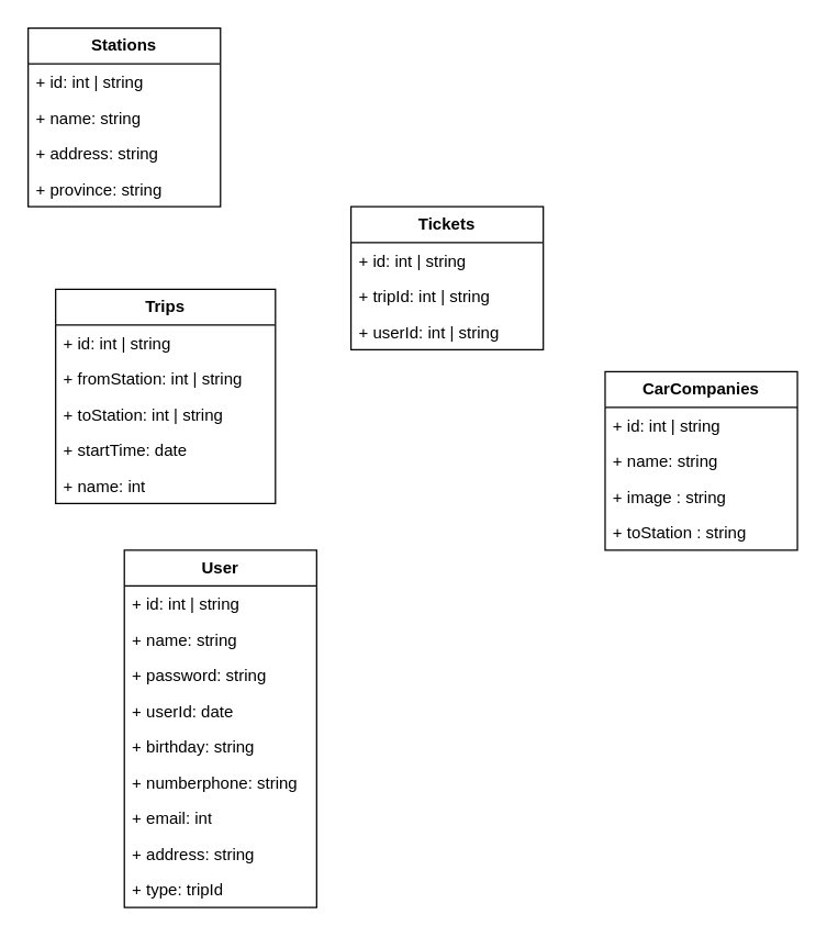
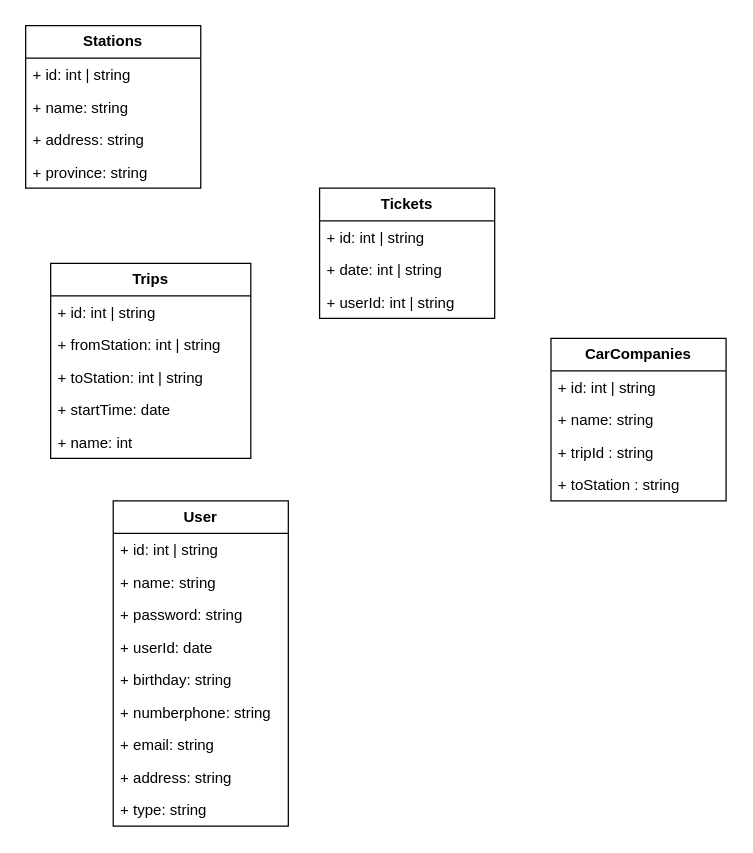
  <mxCell id="0" />
  <mxCell id="1" parent="0" />
  <mxCell id="2" value="&lt;b style=&quot;border-color: var(--border-color);&quot;&gt;CarCompanies&lt;/b&gt;" style="swimlane;fontStyle=0;childLayout=stackLayout;horizontal=1;startSize=26;fillColor=none;horizontalStack=0;resizeParent=1;resizeParentMax=0;resizeLast=0;collapsible=1;marginBottom=0;whiteSpace=wrap;html=1;" vertex="1" parent="1"><mxGeometry x="440" y="270" width="140" height="130" as="geometry" /></mxCell>
  <mxCell id="3" value="+ id: int | string" style="text;strokeColor=none;fillColor=none;align=left;verticalAlign=top;spacingLeft=4;spacingRight=4;overflow=hidden;rotatable=0;points=[[0,0.5],[1,0.5]];portConstraint=eastwest;whiteSpace=wrap;html=1;" vertex="1" parent="2"><mxGeometry y="26" width="140" height="26" as="geometry" /></mxCell>
  <mxCell id="4" value="+ name: string" style="text;strokeColor=none;fillColor=none;align=left;verticalAlign=top;spacingLeft=4;spacingRight=4;overflow=hidden;rotatable=0;points=[[0,0.5],[1,0.5]];portConstraint=eastwest;whiteSpace=wrap;html=1;" vertex="1" parent="2"><mxGeometry y="52" width="140" height="26" as="geometry" /></mxCell>
- <mxCell id="5" value="+ image : string" style="text;strokeColor=none;fillColor=none;align=left;verticalAlign=top;spacingLeft=4;spacingRight=4;overflow=hidden;rotatable=0;points=[[0,0.5],[1,0.5]];portConstraint=eastwest;whiteSpace=wrap;html=1;" vertex="1" parent="2"><mxGeometry y="78" width="140" height="26" as="geometry" /></mxCell>
+ <mxCell id="5" value="+ tripId : string" style="text;strokeColor=none;fillColor=none;align=left;verticalAlign=top;spacingLeft=4;spacingRight=4;overflow=hidden;rotatable=0;points=[[0,0.5],[1,0.5]];portConstraint=eastwest;whiteSpace=wrap;html=1;" vertex="1" parent="2"><mxGeometry y="78" width="140" height="26" as="geometry" /></mxCell>
  <mxCell id="6" value="+ toStation : string" style="text;strokeColor=none;fillColor=none;align=left;verticalAlign=top;spacingLeft=4;spacingRight=4;overflow=hidden;rotatable=0;points=[[0,0.5],[1,0.5]];portConstraint=eastwest;whiteSpace=wrap;html=1;" vertex="1" parent="2"><mxGeometry y="104" width="140" height="26" as="geometry" /></mxCell>
  <mxCell id="7" value="&lt;b&gt;Stations&lt;/b&gt;" style="swimlane;fontStyle=0;childLayout=stackLayout;horizontal=1;startSize=26;fillColor=none;horizontalStack=0;resizeParent=1;resizeParentMax=0;resizeLast=0;collapsible=1;marginBottom=0;whiteSpace=wrap;html=1;" vertex="1" parent="1"><mxGeometry x="20" y="20" width="140" height="130" as="geometry" /></mxCell>
  <mxCell id="8" value="+ id: int | string" style="text;strokeColor=none;fillColor=none;align=left;verticalAlign=top;spacingLeft=4;spacingRight=4;overflow=hidden;rotatable=0;points=[[0,0.5],[1,0.5]];portConstraint=eastwest;whiteSpace=wrap;html=1;" vertex="1" parent="7"><mxGeometry y="26" width="140" height="26" as="geometry" /></mxCell>
  <mxCell id="9" value="+ name: string" style="text;strokeColor=none;fillColor=none;align=left;verticalAlign=top;spacingLeft=4;spacingRight=4;overflow=hidden;rotatable=0;points=[[0,0.5],[1,0.5]];portConstraint=eastwest;whiteSpace=wrap;html=1;" vertex="1" parent="7"><mxGeometry y="52" width="140" height="26" as="geometry" /></mxCell>
  <mxCell id="10" value="+ address: string" style="text;strokeColor=none;fillColor=none;align=left;verticalAlign=top;spacingLeft=4;spacingRight=4;overflow=hidden;rotatable=0;points=[[0,0.5],[1,0.5]];portConstraint=eastwest;whiteSpace=wrap;html=1;" vertex="1" parent="7"><mxGeometry y="78" width="140" height="26" as="geometry" /></mxCell>
  <mxCell id="11" value="+ province: string" style="text;strokeColor=none;fillColor=none;align=left;verticalAlign=top;spacingLeft=4;spacingRight=4;overflow=hidden;rotatable=0;points=[[0,0.5],[1,0.5]];portConstraint=eastwest;whiteSpace=wrap;html=1;" vertex="1" parent="7"><mxGeometry y="104" width="140" height="26" as="geometry" /></mxCell>
  <mxCell id="12" value="&lt;b&gt;Trips&lt;/b&gt;" style="swimlane;fontStyle=0;childLayout=stackLayout;horizontal=1;startSize=26;fillColor=none;horizontalStack=0;resizeParent=1;resizeParentMax=0;resizeLast=0;collapsible=1;marginBottom=0;whiteSpace=wrap;html=1;" vertex="1" parent="1"><mxGeometry x="40" y="210" width="160" height="156" as="geometry" /></mxCell>
  <mxCell id="13" value="+ id: int | string" style="text;strokeColor=none;fillColor=none;align=left;verticalAlign=top;spacingLeft=4;spacingRight=4;overflow=hidden;rotatable=0;points=[[0,0.5],[1,0.5]];portConstraint=eastwest;whiteSpace=wrap;html=1;" vertex="1" parent="12"><mxGeometry y="26" width="160" height="26" as="geometry" /></mxCell>
  <mxCell id="14" value="+ fromStation: int | string" style="text;strokeColor=none;fillColor=none;align=left;verticalAlign=top;spacingLeft=4;spacingRight=4;overflow=hidden;rotatable=0;points=[[0,0.5],[1,0.5]];portConstraint=eastwest;whiteSpace=wrap;html=1;" vertex="1" parent="12"><mxGeometry y="52" width="160" height="26" as="geometry" /></mxCell>
  <mxCell id="15" value="+ toStation: int | string" style="text;strokeColor=none;fillColor=none;align=left;verticalAlign=top;spacingLeft=4;spacingRight=4;overflow=hidden;rotatable=0;points=[[0,0.5],[1,0.5]];portConstraint=eastwest;whiteSpace=wrap;html=1;" vertex="1" parent="12"><mxGeometry y="78" width="160" height="26" as="geometry" /></mxCell>
  <mxCell id="16" value="+ startTime: date" style="text;strokeColor=none;fillColor=none;align=left;verticalAlign=top;spacingLeft=4;spacingRight=4;overflow=hidden;rotatable=0;points=[[0,0.5],[1,0.5]];portConstraint=eastwest;whiteSpace=wrap;html=1;" vertex="1" parent="12"><mxGeometry y="104" width="160" height="26" as="geometry" /></mxCell>
  <mxCell id="17" value="+ name: int" style="text;strokeColor=none;fillColor=none;align=left;verticalAlign=top;spacingLeft=4;spacingRight=4;overflow=hidden;rotatable=0;points=[[0,0.5],[1,0.5]];portConstraint=eastwest;whiteSpace=wrap;html=1;" vertex="1" parent="12"><mxGeometry y="130" width="160" height="26" as="geometry" /></mxCell>
  <mxCell id="18" value="&lt;b&gt;User&lt;/b&gt;" style="swimlane;fontStyle=0;childLayout=stackLayout;horizontal=1;startSize=26;fillColor=none;horizontalStack=0;resizeParent=1;resizeParentMax=0;resizeLast=0;collapsible=1;marginBottom=0;whiteSpace=wrap;html=1;" vertex="1" parent="1"><mxGeometry x="90" y="400" width="140" height="260" as="geometry" /></mxCell>
  <mxCell id="19" value="+ id: int | string" style="text;strokeColor=none;fillColor=none;align=left;verticalAlign=top;spacingLeft=4;spacingRight=4;overflow=hidden;rotatable=0;points=[[0,0.5],[1,0.5]];portConstraint=eastwest;whiteSpace=wrap;html=1;" vertex="1" parent="18"><mxGeometry y="26" width="140" height="26" as="geometry" /></mxCell>
  <mxCell id="20" value="+ name: string" style="text;strokeColor=none;fillColor=none;align=left;verticalAlign=top;spacingLeft=4;spacingRight=4;overflow=hidden;rotatable=0;points=[[0,0.5],[1,0.5]];portConstraint=eastwest;whiteSpace=wrap;html=1;" vertex="1" parent="18"><mxGeometry y="52" width="140" height="26" as="geometry" /></mxCell>
  <mxCell id="21" value="+ password: string" style="text;strokeColor=none;fillColor=none;align=left;verticalAlign=top;spacingLeft=4;spacingRight=4;overflow=hidden;rotatable=0;points=[[0,0.5],[1,0.5]];portConstraint=eastwest;whiteSpace=wrap;html=1;" vertex="1" parent="18"><mxGeometry y="78" width="140" height="26" as="geometry" /></mxCell>
  <mxCell id="22" value="+ userId: date" style="text;strokeColor=none;fillColor=none;align=left;verticalAlign=top;spacingLeft=4;spacingRight=4;overflow=hidden;rotatable=0;points=[[0,0.5],[1,0.5]];portConstraint=eastwest;whiteSpace=wrap;html=1;" vertex="1" parent="18"><mxGeometry y="104" width="140" height="26" as="geometry" /></mxCell>
  <mxCell id="23" value="+ birthday: string" style="text;strokeColor=none;fillColor=none;align=left;verticalAlign=top;spacingLeft=4;spacingRight=4;overflow=hidden;rotatable=0;points=[[0,0.5],[1,0.5]];portConstraint=eastwest;whiteSpace=wrap;html=1;" vertex="1" parent="18"><mxGeometry y="130" width="140" height="26" as="geometry" /></mxCell>
  <mxCell id="24" value="+ numberphone: string" style="text;strokeColor=none;fillColor=none;align=left;verticalAlign=top;spacingLeft=4;spacingRight=4;overflow=hidden;rotatable=0;points=[[0,0.5],[1,0.5]];portConstraint=eastwest;whiteSpace=wrap;html=1;" vertex="1" parent="18"><mxGeometry y="156" width="140" height="26" as="geometry" /></mxCell>
- <mxCell id="25" value="+ email: int" style="text;strokeColor=none;fillColor=none;align=left;verticalAlign=top;spacingLeft=4;spacingRight=4;overflow=hidden;rotatable=0;points=[[0,0.5],[1,0.5]];portConstraint=eastwest;whiteSpace=wrap;html=1;" vertex="1" parent="18"><mxGeometry y="182" width="140" height="26" as="geometry" /></mxCell>
+ <mxCell id="25" value="+ email: string" style="text;strokeColor=none;fillColor=none;align=left;verticalAlign=top;spacingLeft=4;spacingRight=4;overflow=hidden;rotatable=0;points=[[0,0.5],[1,0.5]];portConstraint=eastwest;whiteSpace=wrap;html=1;" vertex="1" parent="18"><mxGeometry y="182" width="140" height="26" as="geometry" /></mxCell>
  <mxCell id="26" value="+ address: string" style="text;strokeColor=none;fillColor=none;align=left;verticalAlign=top;spacingLeft=4;spacingRight=4;overflow=hidden;rotatable=0;points=[[0,0.5],[1,0.5]];portConstraint=eastwest;whiteSpace=wrap;html=1;" vertex="1" parent="18"><mxGeometry y="208" width="140" height="26" as="geometry" /></mxCell>
- <mxCell id="27" value="+ type: tripId" style="text;strokeColor=none;fillColor=none;align=left;verticalAlign=top;spacingLeft=4;spacingRight=4;overflow=hidden;rotatable=0;points=[[0,0.5],[1,0.5]];portConstraint=eastwest;whiteSpace=wrap;html=1;" vertex="1" parent="18"><mxGeometry y="234" width="140" height="26" as="geometry" /></mxCell>
+ <mxCell id="27" value="+ type: string" style="text;strokeColor=none;fillColor=none;align=left;verticalAlign=top;spacingLeft=4;spacingRight=4;overflow=hidden;rotatable=0;points=[[0,0.5],[1,0.5]];portConstraint=eastwest;whiteSpace=wrap;html=1;" vertex="1" parent="18"><mxGeometry y="234" width="140" height="26" as="geometry" /></mxCell>
  <mxCell id="28" value="&lt;b&gt;Tickets&lt;/b&gt;" style="swimlane;fontStyle=0;childLayout=stackLayout;horizontal=1;startSize=26;fillColor=none;horizontalStack=0;resizeParent=1;resizeParentMax=0;resizeLast=0;collapsible=1;marginBottom=0;whiteSpace=wrap;html=1;" vertex="1" parent="1"><mxGeometry x="255" y="150" width="140" height="104" as="geometry" /></mxCell>
  <mxCell id="29" value="+ id: int | string" style="text;strokeColor=none;fillColor=none;align=left;verticalAlign=top;spacingLeft=4;spacingRight=4;overflow=hidden;rotatable=0;points=[[0,0.5],[1,0.5]];portConstraint=eastwest;whiteSpace=wrap;html=1;" vertex="1" parent="28"><mxGeometry y="26" width="140" height="26" as="geometry" /></mxCell>
- <mxCell id="30" value="+ tripId: int | string" style="text;strokeColor=none;fillColor=none;align=left;verticalAlign=top;spacingLeft=4;spacingRight=4;overflow=hidden;rotatable=0;points=[[0,0.5],[1,0.5]];portConstraint=eastwest;whiteSpace=wrap;html=1;" vertex="1" parent="28"><mxGeometry y="52" width="140" height="26" as="geometry" /></mxCell>
+ <mxCell id="30" value="+ date: int | string" style="text;strokeColor=none;fillColor=none;align=left;verticalAlign=top;spacingLeft=4;spacingRight=4;overflow=hidden;rotatable=0;points=[[0,0.5],[1,0.5]];portConstraint=eastwest;whiteSpace=wrap;html=1;" vertex="1" parent="28"><mxGeometry y="52" width="140" height="26" as="geometry" /></mxCell>
  <mxCell id="31" value="+ userId: int | string" style="text;strokeColor=none;fillColor=none;align=left;verticalAlign=top;spacingLeft=4;spacingRight=4;overflow=hidden;rotatable=0;points=[[0,0.5],[1,0.5]];portConstraint=eastwest;whiteSpace=wrap;html=1;" vertex="1" parent="28"><mxGeometry y="78" width="140" height="26" as="geometry" /></mxCell>
